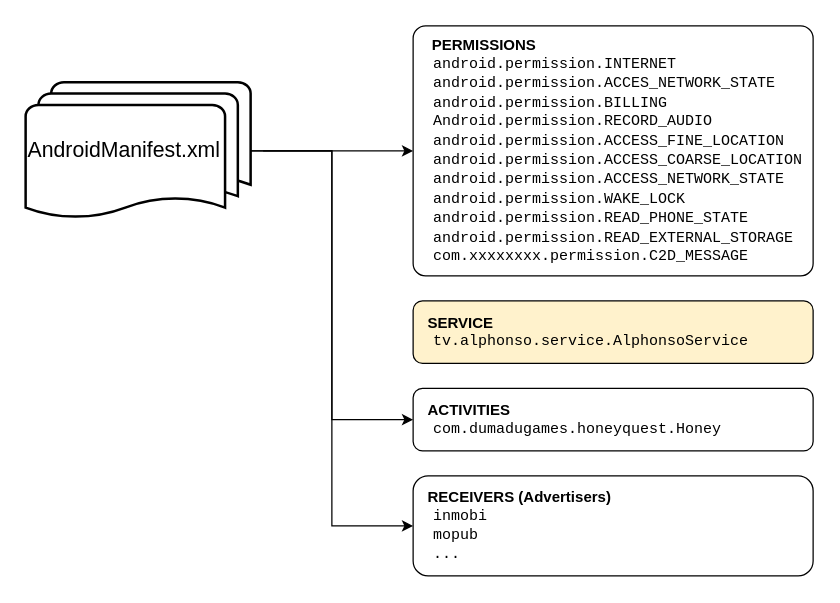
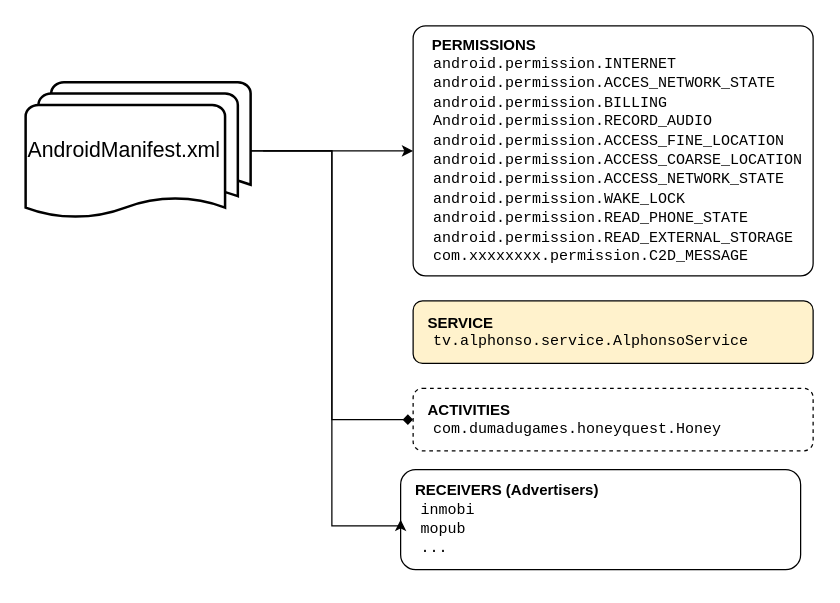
  <mxCell id="0" />
  <mxCell id="1" parent="0" />
  <mxCell id="2" value="&lt;div&gt;&lt;span&gt;&lt;b&gt;&amp;nbsp; &amp;nbsp;SERVICE&lt;/b&gt;&lt;/span&gt;&lt;/div&gt;&lt;font face=&quot;Courier New&quot;&gt;&amp;nbsp; tv.alphonso.service.AlphonsoService&lt;/font&gt;" style="rounded=1;whiteSpace=wrap;html=1;align=left;fillColor=#fff2cc;" parent="1" vertex="1"><mxGeometry x="330" y="240" width="320" height="50" as="geometry" /></mxCell>
- <mxCell id="3" value="&lt;div&gt;&lt;b&gt;&amp;nbsp; &amp;nbsp;ACTIVITIES&lt;/b&gt;&lt;/div&gt;&lt;font face=&quot;Courier New&quot;&gt;&amp;nbsp; com.dumadugames.honeyquest.Honey&lt;br&gt;&lt;/font&gt;" style="rounded=1;whiteSpace=wrap;html=1;align=left;" parent="1" vertex="1"><mxGeometry x="330" y="310" width="320" height="50" as="geometry" /></mxCell>
+ <mxCell id="3" value="&lt;div&gt;&lt;b&gt;&amp;nbsp; &amp;nbsp;ACTIVITIES&lt;/b&gt;&lt;/div&gt;&lt;font face=&quot;Courier New&quot;&gt;&amp;nbsp; com.dumadugames.honeyquest.Honey&lt;br&gt;&lt;/font&gt;" style="rounded=1;whiteSpace=wrap;html=1;align=left;dashed=1;" parent="1" vertex="1"><mxGeometry x="330" y="310" width="320" height="50" as="geometry" /></mxCell>
  <mxCell id="4" value="&lt;div&gt;&lt;span&gt;&lt;b&gt;&amp;nbsp; &amp;nbsp; PERMISSIONS&lt;/b&gt;&lt;/span&gt;&lt;/div&gt;&lt;div&gt;&lt;span&gt;&lt;font face=&quot;Courier New&quot;&gt;&amp;nbsp; android.permission.INTERNET&lt;/font&gt;&lt;/span&gt;&lt;/div&gt;&lt;div&gt;&lt;span&gt;&lt;font face=&quot;Courier New&quot;&gt;&amp;nbsp; android.permission.ACCES_NETWORK_STATE&lt;/font&gt;&lt;/span&gt;&lt;/div&gt;&lt;div&gt;&lt;span&gt;&lt;font face=&quot;Courier New&quot;&gt;&amp;nbsp; android.permission.BILLING&lt;/font&gt;&lt;/span&gt;&lt;/div&gt;&lt;div&gt;&lt;span&gt;&lt;font face=&quot;Courier New&quot;&gt;&amp;nbsp; Android.permission.RECORD_AUDIO&lt;/font&gt;&lt;/span&gt;&lt;/div&gt;&lt;div&gt;&lt;span&gt;&lt;font face=&quot;Courier New&quot;&gt;&amp;nbsp; android.permission.ACCESS_FINE_LOCATION&lt;/font&gt;&lt;/span&gt;&lt;/div&gt;&lt;div&gt;&lt;span&gt;&lt;font face=&quot;Courier New&quot;&gt;&amp;nbsp; android.permission.ACCESS_COARSE_LOCATION&lt;/font&gt;&lt;/span&gt;&lt;/div&gt;&lt;div&gt;&lt;span&gt;&lt;font face=&quot;Courier New&quot;&gt;&amp;nbsp; android.permission.ACCESS_NETWORK_STATE&lt;/font&gt;&lt;/span&gt;&lt;/div&gt;&lt;div&gt;&lt;span&gt;&lt;font face=&quot;Courier New&quot;&gt;&amp;nbsp; android.permission.WAKE_LOCK&lt;/font&gt;&lt;/span&gt;&lt;/div&gt;&lt;div&gt;&lt;span&gt;&lt;font face=&quot;Courier New&quot;&gt;&amp;nbsp; android.permission.READ_PHONE_STATE&lt;/font&gt;&lt;/span&gt;&lt;/div&gt;&lt;div&gt;&lt;span&gt;&lt;font face=&quot;Courier New&quot;&gt;&amp;nbsp; android.permission.READ_EXTERNAL_STORAGE&lt;/font&gt;&lt;/span&gt;&lt;/div&gt;&lt;div&gt;&lt;font face=&quot;Courier New&quot;&gt;&amp;nbsp; com.xxxxxxxx.permission.C2D_MESSAGE&lt;/font&gt;&lt;br&gt;&lt;/div&gt;" style="rounded=1;whiteSpace=wrap;html=1;align=left;arcSize=5;" parent="1" vertex="1"><mxGeometry x="330" y="20" width="320" height="200" as="geometry" /></mxCell>
  <mxCell id="5" style="edgeStyle=orthogonalEdgeStyle;rounded=0;orthogonalLoop=1;jettySize=auto;html=1;exitX=1;exitY=0.5;exitDx=0;exitDy=0;exitPerimeter=0;" parent="1" source="7" target="4" edge="1"><mxGeometry relative="1" as="geometry" /></mxCell>
- <mxCell id="6" style="edgeStyle=orthogonalEdgeStyle;rounded=0;orthogonalLoop=1;jettySize=auto;html=1;exitX=1;exitY=0.5;exitDx=0;exitDy=0;exitPerimeter=0;entryX=0;entryY=0.5;entryDx=0;entryDy=0;" parent="1" source="7" target="3" edge="1"><mxGeometry relative="1" as="geometry" /></mxCell>
+ <mxCell id="6" style="edgeStyle=orthogonalEdgeStyle;rounded=0;orthogonalLoop=1;jettySize=auto;html=1;exitX=1;exitY=0.5;exitDx=0;exitDy=0;exitPerimeter=0;entryX=0;entryY=0.5;entryDx=0;entryDy=0;endArrow=diamond;" parent="1" source="7" target="3" edge="1"><mxGeometry relative="1" as="geometry" /></mxCell>
  <mxCell id="7" value="&lt;font style=&quot;font-size: 17px&quot;&gt;AndroidManifest.xml&lt;/font&gt;" style="strokeWidth=2;html=1;shape=mxgraph.flowchart.multi-document;whiteSpace=wrap;align=left;" parent="1" vertex="1"><mxGeometry x="20" y="65" width="180" height="110" as="geometry" /></mxCell>
- <mxCell id="8" value="&lt;div&gt;&lt;b&gt;&amp;nbsp; &amp;nbsp;RECEIVERS (Advertisers)&lt;/b&gt;&lt;/div&gt;&lt;font face=&quot;Courier New&quot;&gt;&amp;nbsp; inmobi&lt;br&gt;&amp;nbsp; mopub&lt;br&gt;&amp;nbsp; ...&lt;br&gt;&lt;/font&gt;" style="rounded=1;whiteSpace=wrap;html=1;align=left;" vertex="1" parent="1"><mxGeometry x="330" y="380" width="320" height="80" as="geometry" /></mxCell>
+ <mxCell id="8" value="&lt;div&gt;&lt;b&gt;&amp;nbsp; &amp;nbsp;RECEIVERS (Advertisers)&lt;/b&gt;&lt;/div&gt;&lt;font face=&quot;Courier New&quot;&gt;&amp;nbsp; inmobi&lt;br&gt;&amp;nbsp; mopub&lt;br&gt;&amp;nbsp; ...&lt;br&gt;&lt;/font&gt;" style="rounded=1;whiteSpace=wrap;html=1;align=left;" vertex="1" parent="1"><mxGeometry x="320" y="375" width="320" height="80" as="geometry" /></mxCell>
  <mxCell id="9" style="edgeStyle=orthogonalEdgeStyle;rounded=0;orthogonalLoop=1;jettySize=auto;html=1;entryX=0;entryY=0.5;entryDx=0;entryDy=0;" edge="1" parent="1" target="8"><mxGeometry relative="1" as="geometry"><mxPoint x="210" y="120" as="sourcePoint" /><mxPoint x="325" y="335" as="targetPoint" /><Array as="points"><mxPoint x="265" y="120" /><mxPoint x="265" y="420" /></Array></mxGeometry></mxCell>
